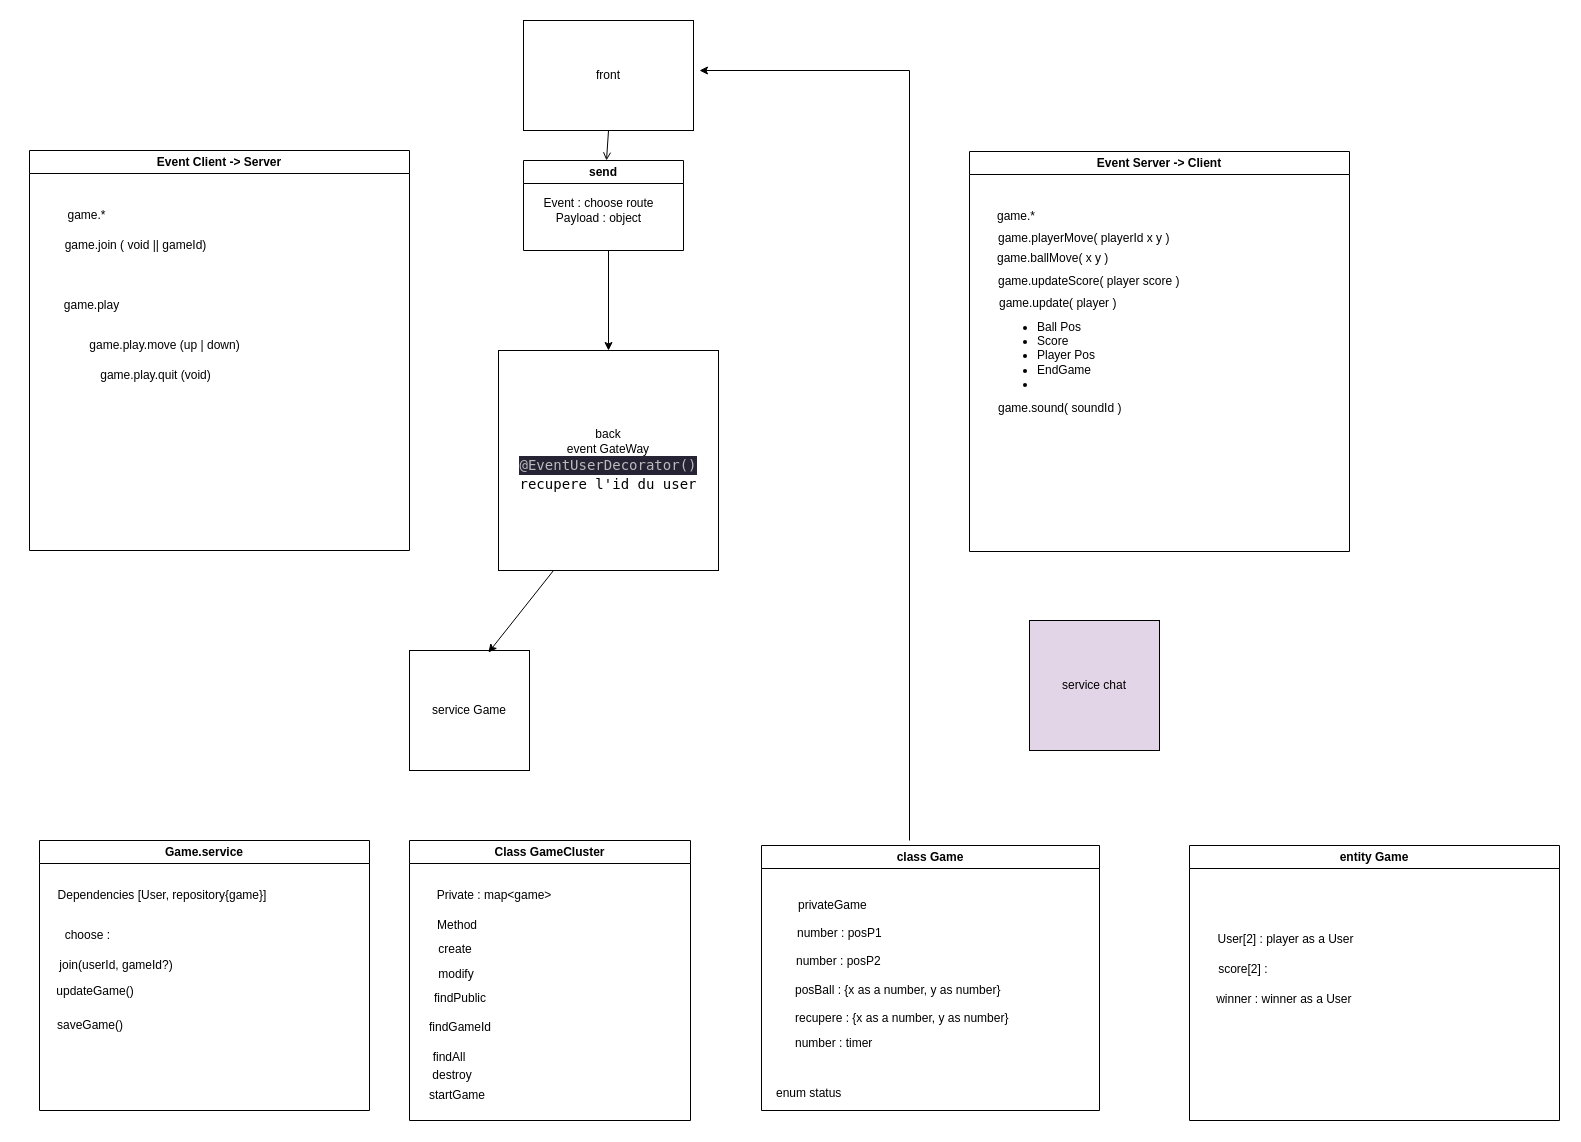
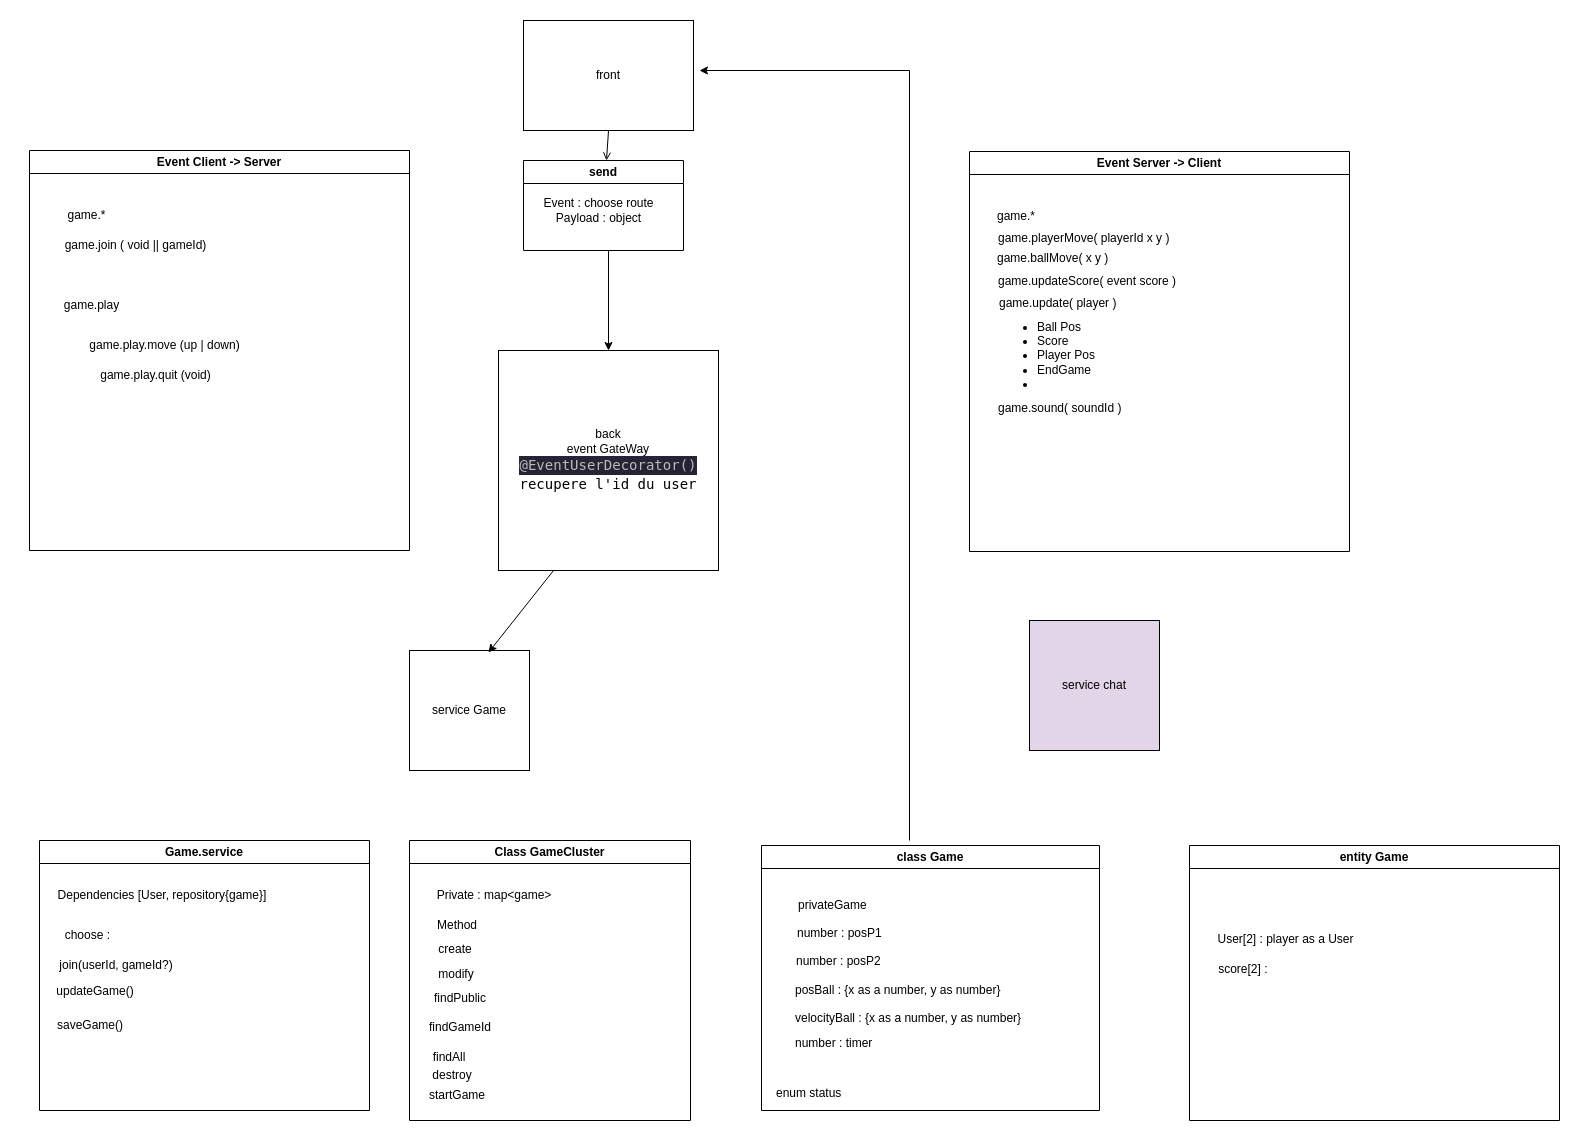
  <mxCell id="0" />
  <mxCell id="1" parent="0" />
  <mxCell id="2" value="front" style="rounded=0;whiteSpace=wrap;html=1;" vertex="1" parent="1"><mxGeometry x="523" y="20" width="170" height="110" as="geometry" /></mxCell>
  <mxCell id="3" value="back&lt;br&gt;event GateWay&lt;br&gt;&lt;div style=&quot;color: rgb(187, 187, 187); background-color: rgb(38, 35, 53); font-family: &amp;quot;Droid Sans Mono&amp;quot;, &amp;quot;monospace&amp;quot;, monospace; font-size: 14px; line-height: 19px;&quot;&gt;@EventUserDecorator()&lt;/div&gt;&lt;div style=&quot;font-family: &amp;quot;Droid Sans Mono&amp;quot;, &amp;quot;monospace&amp;quot;, monospace; font-size: 14px; line-height: 19px;&quot;&gt;&lt;span style=&quot;background-color: rgb(255, 255, 255);&quot;&gt;recupere l'id du user&lt;/span&gt;&lt;/div&gt;" style="whiteSpace=wrap;html=1;aspect=fixed;" vertex="1" parent="1"><mxGeometry x="498" y="350" width="220" height="220" as="geometry" /></mxCell>
  <mxCell id="4" value="Game.service" style="swimlane;whiteSpace=wrap;html=1;" vertex="1" parent="1"><mxGeometry x="39" y="840" width="330" height="270" as="geometry"><mxRectangle x="600" y="270" width="120" height="30" as="alternateBounds" /></mxGeometry></mxCell>
  <mxCell id="5" value="choose :&amp;nbsp;" style="text;html=1;strokeColor=none;fillColor=none;align=center;verticalAlign=middle;whiteSpace=wrap;rounded=0;" vertex="1" parent="4"><mxGeometry x="20" y="80" width="60" height="30" as="geometry" /></mxCell>
  <mxCell id="6" value="Dependencies [User, repository{game}]" style="text;html=1;strokeColor=none;fillColor=none;align=center;verticalAlign=middle;whiteSpace=wrap;rounded=0;" vertex="1" parent="4"><mxGeometry x="-10" y="40" width="266" height="30" as="geometry" /></mxCell>
  <mxCell id="7" value="join(userId, gameId?)" style="text;html=1;strokeColor=none;fillColor=none;align=center;verticalAlign=middle;whiteSpace=wrap;rounded=0;" vertex="1" parent="4"><mxGeometry x="17" y="110" width="120" height="30" as="geometry" /></mxCell>
  <mxCell id="8" value="saveGame()" style="text;html=1;strokeColor=none;fillColor=none;align=center;verticalAlign=middle;whiteSpace=wrap;rounded=0;" vertex="1" parent="4"><mxGeometry x="-19" y="160" width="140" height="50" as="geometry" /></mxCell>
  <mxCell id="9" value="updateGame()" style="text;html=1;strokeColor=none;fillColor=none;align=center;verticalAlign=middle;whiteSpace=wrap;rounded=0;" vertex="1" parent="4"><mxGeometry x="-19" y="136" width="150" height="30" as="geometry" /></mxCell>
  <mxCell id="10" value="" style="endArrow=classic;html=1;rounded=0;entryX=0.5;entryY=0;entryDx=0;entryDy=0;" edge="1" parent="1" target="3"><mxGeometry width="50" height="50" relative="1" as="geometry"><mxPoint x="608" y="250" as="sourcePoint" /><mxPoint x="599" y="550" as="targetPoint" /></mxGeometry></mxCell>
  <mxCell id="11" value="send" style="swimlane;whiteSpace=wrap;html=1;" vertex="1" parent="1"><mxGeometry x="523" y="160" width="160" height="90" as="geometry" /></mxCell>
  <mxCell id="12" value="Event : choose route&lt;br&gt;Payload : object" style="text;html=1;align=center;verticalAlign=middle;resizable=0;points=[];autosize=1;strokeColor=none;fillColor=none;" vertex="1" parent="11"><mxGeometry x="10" y="30" width="130" height="40" as="geometry" /></mxCell>
  <mxCell id="13" value="Event Client -&amp;gt; Server" style="swimlane;whiteSpace=wrap;html=1;" vertex="1" parent="1"><mxGeometry x="29" y="150" width="380" height="400" as="geometry" /></mxCell>
  <mxCell id="14" value="game.*" style="text;html=1;align=center;verticalAlign=middle;resizable=0;points=[];autosize=1;strokeColor=none;fillColor=none;" vertex="1" parent="13"><mxGeometry x="27" y="50" width="60" height="30" as="geometry" /></mxCell>
  <mxCell id="15" value="game.join ( void || gameId)" style="text;html=1;align=center;verticalAlign=middle;resizable=0;points=[];autosize=1;strokeColor=none;fillColor=none;" vertex="1" parent="13"><mxGeometry x="21" y="80" width="170" height="30" as="geometry" /></mxCell>
  <mxCell id="16" value="game.play" style="text;html=1;align=center;verticalAlign=middle;resizable=0;points=[];autosize=1;strokeColor=none;fillColor=none;" vertex="1" parent="13"><mxGeometry x="22" y="140" width="80" height="30" as="geometry" /></mxCell>
  <mxCell id="17" value="game.play.move (up | down)" style="text;html=1;align=center;verticalAlign=middle;resizable=0;points=[];autosize=1;strokeColor=none;fillColor=none;" vertex="1" parent="13"><mxGeometry x="50" y="180" width="170" height="30" as="geometry" /></mxCell>
  <mxCell id="18" value="game.play.quit (void)" style="text;html=1;align=center;verticalAlign=middle;resizable=0;points=[];autosize=1;strokeColor=none;fillColor=none;" vertex="1" parent="13"><mxGeometry x="61" y="210" width="130" height="30" as="geometry" /></mxCell>
  <mxCell id="19" value="service Game" style="whiteSpace=wrap;html=1;aspect=fixed;" vertex="1" parent="1"><mxGeometry x="409" y="650" width="120" height="120" as="geometry" /></mxCell>
  <mxCell id="20" value="service chat" style="whiteSpace=wrap;html=1;aspect=fixed;fillColor=#e1d5e7;" vertex="1" parent="1"><mxGeometry x="1029" y="620" width="130" height="130" as="geometry" /></mxCell>
  <mxCell id="21" value="" style="endArrow=classic;html=1;rounded=0;exitX=0.25;exitY=1;exitDx=0;exitDy=0;entryX=0.658;entryY=0.017;entryDx=0;entryDy=0;entryPerimeter=0;" edge="1" parent="1" source="3" target="19"><mxGeometry width="50" height="50" relative="1" as="geometry"><mxPoint x="549" y="660" as="sourcePoint" /><mxPoint x="599" y="610" as="targetPoint" /></mxGeometry></mxCell>
  <mxCell id="22" value="Class GameCluster" style="swimlane;whiteSpace=wrap;html=1;startSize=23;" vertex="1" parent="1"><mxGeometry x="409" y="840" width="281" height="280" as="geometry" /></mxCell>
  <mxCell id="23" value="create" style="text;html=1;strokeColor=none;fillColor=none;align=center;verticalAlign=middle;whiteSpace=wrap;rounded=0;" vertex="1" parent="22"><mxGeometry x="16" y="94" width="60" height="30" as="geometry" /></mxCell>
  <mxCell id="24" value="modify" style="text;html=1;strokeColor=none;fillColor=none;align=center;verticalAlign=middle;whiteSpace=wrap;rounded=0;" vertex="1" parent="22"><mxGeometry x="17" y="119" width="60" height="30" as="geometry" /></mxCell>
  <mxCell id="25" value="findPublic" style="text;html=1;strokeColor=none;fillColor=none;align=center;verticalAlign=middle;whiteSpace=wrap;rounded=0;" vertex="1" parent="22"><mxGeometry x="21" y="143" width="60" height="29" as="geometry" /></mxCell>
  <mxCell id="26" value="findGameId" style="text;html=1;strokeColor=none;fillColor=none;align=center;verticalAlign=middle;whiteSpace=wrap;rounded=0;" vertex="1" parent="22"><mxGeometry x="21" y="172" width="60" height="30" as="geometry" /></mxCell>
  <mxCell id="27" value="destroy" style="text;html=1;strokeColor=none;fillColor=none;align=center;verticalAlign=middle;whiteSpace=wrap;rounded=0;" vertex="1" parent="22"><mxGeometry x="13" y="220" width="60" height="30" as="geometry" /></mxCell>
  <mxCell id="28" value="Method" style="text;html=1;strokeColor=none;fillColor=none;align=center;verticalAlign=middle;whiteSpace=wrap;rounded=0;" vertex="1" parent="22"><mxGeometry x="-2" y="75" width="100" height="20" as="geometry" /></mxCell>
  <mxCell id="29" value="startGame" style="text;html=1;strokeColor=none;fillColor=none;align=center;verticalAlign=middle;whiteSpace=wrap;rounded=0;" vertex="1" parent="22"><mxGeometry x="18" y="240" width="60" height="30" as="geometry" /></mxCell>
  <mxCell id="30" value="Private : map&amp;lt;game&amp;gt;" style="text;html=1;strokeColor=none;fillColor=none;align=center;verticalAlign=middle;whiteSpace=wrap;rounded=0;" vertex="1" parent="22"><mxGeometry x="10" y="30" width="150" height="50" as="geometry" /></mxCell>
  <mxCell id="31" value="findAll" style="text;html=1;strokeColor=none;fillColor=none;align=center;verticalAlign=middle;whiteSpace=wrap;rounded=0;" vertex="1" parent="22"><mxGeometry x="10" y="202" width="60" height="30" as="geometry" /></mxCell>
  <mxCell id="32" value="entity Game" style="swimlane;whiteSpace=wrap;html=1;startSize=23;" vertex="1" parent="1"><mxGeometry x="1189" y="845" width="370" height="275" as="geometry" /></mxCell>
  <mxCell id="33" value="User[2] : player as a User" style="text;html=1;align=center;verticalAlign=middle;resizable=0;points=[];autosize=1;strokeColor=none;fillColor=none;" vertex="1" parent="32"><mxGeometry x="16" y="79" width="160" height="30" as="geometry" /></mxCell>
  <mxCell id="34" value="score[2] :&amp;nbsp;" style="text;html=1;align=center;verticalAlign=middle;resizable=0;points=[];autosize=1;strokeColor=none;fillColor=none;" vertex="1" parent="32"><mxGeometry x="15" y="109" width="80" height="30" as="geometry" /></mxCell>
- <mxCell id="35" value="winner : winner as a User&amp;nbsp;" style="text;html=1;align=center;verticalAlign=middle;resizable=0;points=[];autosize=1;strokeColor=none;fillColor=none;" vertex="1" parent="32"><mxGeometry x="16" y="139" width="160" height="30" as="geometry" /></mxCell>
  <mxCell id="36" value="class Game" style="swimlane;whiteSpace=wrap;html=1;" vertex="1" parent="1"><mxGeometry x="761" y="845" width="338" height="265" as="geometry" /></mxCell>
  <mxCell id="37" value="posBall : {x as a number, y as number}&amp;nbsp;" style="text;html=1;align=left;verticalAlign=middle;resizable=0;points=[];autosize=1;strokeColor=none;fillColor=none;" vertex="1" parent="36"><mxGeometry x="32" y="130" width="230" height="30" as="geometry" /></mxCell>
  <mxCell id="38" value="&lt;br&gt;number : posP1&amp;nbsp;" style="text;html=1;align=left;verticalAlign=middle;resizable=0;points=[];autosize=1;strokeColor=none;fillColor=none;" vertex="1" parent="36"><mxGeometry x="34" y="60" width="110" height="40" as="geometry" /></mxCell>
  <mxCell id="39" value="&lt;br&gt;number : posP2&amp;nbsp;" style="text;html=1;align=left;verticalAlign=middle;resizable=0;points=[];autosize=1;strokeColor=none;fillColor=none;" vertex="1" parent="36"><mxGeometry x="33" y="88" width="110" height="40" as="geometry" /></mxCell>
  <mxCell id="40" value="number : timer" style="text;html=1;align=left;verticalAlign=middle;resizable=0;points=[];autosize=1;strokeColor=none;fillColor=none;" vertex="1" parent="36"><mxGeometry x="32" y="183" width="100" height="30" as="geometry" /></mxCell>
  <mxCell id="41" value="privateGame" style="text;html=1;align=left;verticalAlign=middle;resizable=0;points=[];autosize=1;strokeColor=none;fillColor=none;" vertex="1" parent="36"><mxGeometry x="35" y="45" width="90" height="30" as="geometry" /></mxCell>
  <mxCell id="42" value="enum status" style="text;html=1;align=left;verticalAlign=middle;resizable=0;points=[];autosize=1;strokeColor=none;fillColor=none;" vertex="1" parent="36"><mxGeometry x="13" y="233" width="90" height="30" as="geometry" /></mxCell>
- <mxCell id="43" value="recupere : {x as a number, y as number}&amp;nbsp;" style="text;html=1;align=left;verticalAlign=middle;resizable=0;points=[];autosize=1;strokeColor=none;fillColor=none;" vertex="1" parent="36"><mxGeometry x="32" y="158" width="250" height="30" as="geometry" /></mxCell>
+ <mxCell id="43" value="velocityBall : {x as a number, y as number}&amp;nbsp;" style="text;html=1;align=left;verticalAlign=middle;resizable=0;points=[];autosize=1;strokeColor=none;fillColor=none;" vertex="1" parent="36"><mxGeometry x="32" y="158" width="250" height="30" as="geometry" /></mxCell>
  <mxCell id="44" value="" style="endArrow=classic;html=1;rounded=0;" edge="1" parent="1"><mxGeometry width="50" height="50" relative="1" as="geometry"><mxPoint x="909" y="840" as="sourcePoint" /><mxPoint x="699" y="70" as="targetPoint" /><Array as="points"><mxPoint x="909" y="70" /></Array></mxGeometry></mxCell>
  <mxCell id="45" value="" style="endArrow=open;html=1;rounded=0;exitX=0.5;exitY=1;exitDx=0;exitDy=0;" edge="1" parent="1" source="2" target="11"><mxGeometry width="50" height="50" relative="1" as="geometry"><mxPoint x="599" y="130" as="sourcePoint" /><mxPoint x="649" y="80" as="targetPoint" /></mxGeometry></mxCell>
  <mxCell id="46" value="Event Server -&amp;gt; Client" style="swimlane;whiteSpace=wrap;html=1;" vertex="1" parent="1"><mxGeometry x="969" y="151" width="380" height="400" as="geometry" /></mxCell>
  <mxCell id="47" value="game.*" style="text;html=1;align=left;verticalAlign=middle;resizable=0;points=[];autosize=1;strokeColor=none;fillColor=none;" vertex="1" parent="46"><mxGeometry x="26" y="50" width="60" height="30" as="geometry" /></mxCell>
  <mxCell id="48" value="game.ballMove( x y )" style="text;html=1;align=left;verticalAlign=middle;resizable=0;points=[];autosize=1;strokeColor=none;fillColor=none;" vertex="1" parent="46"><mxGeometry x="26" y="92" width="130" height="30" as="geometry" /></mxCell>
  <mxCell id="49" value="&lt;ul&gt;&lt;li&gt;Ball Pos&lt;/li&gt;&lt;li&gt;Score&lt;/li&gt;&lt;li&gt;Player Pos&lt;/li&gt;&lt;li&gt;EndGame&lt;/li&gt;&lt;li&gt;&lt;br&gt;&lt;/li&gt;&lt;/ul&gt;" style="text;html=1;align=left;verticalAlign=middle;resizable=0;points=[];autosize=1;strokeColor=none;fillColor=none;" vertex="1" parent="46"><mxGeometry x="26" y="149" width="120" height="110" as="geometry" /></mxCell>
  <mxCell id="50" value="game.playerMove( playerId x y )" style="text;html=1;align=left;verticalAlign=middle;resizable=0;points=[];autosize=1;strokeColor=none;fillColor=none;" vertex="1" parent="1"><mxGeometry x="996" y="223" width="190" height="30" as="geometry" /></mxCell>
- <mxCell id="51" value="game.updateScore( player score )" style="text;html=1;align=left;verticalAlign=middle;resizable=0;points=[];autosize=1;strokeColor=none;fillColor=none;" vertex="1" parent="1"><mxGeometry x="996" y="266" width="200" height="30" as="geometry" /></mxCell>
+ <mxCell id="51" value="game.updateScore( event score )" style="text;html=1;align=left;verticalAlign=middle;resizable=0;points=[];autosize=1;strokeColor=none;fillColor=none;" vertex="1" parent="1"><mxGeometry x="996" y="266" width="200" height="30" as="geometry" /></mxCell>
  <mxCell id="52" value="game.update( player )&lt;span style=&quot;white-space: pre;&quot;&gt; &lt;/span&gt;" style="text;html=1;align=left;verticalAlign=middle;resizable=0;points=[];autosize=1;strokeColor=none;fillColor=none;" vertex="1" parent="1"><mxGeometry x="997" y="288" width="160" height="30" as="geometry" /></mxCell>
  <mxCell id="53" value="game.sound( soundId )&lt;span style=&quot;white-space: pre;&quot;&gt; &lt;/span&gt;" style="text;html=1;align=left;verticalAlign=middle;resizable=0;points=[];autosize=1;strokeColor=none;fillColor=none;" vertex="1" parent="1"><mxGeometry x="996" y="393" width="160" height="30" as="geometry" /></mxCell>
